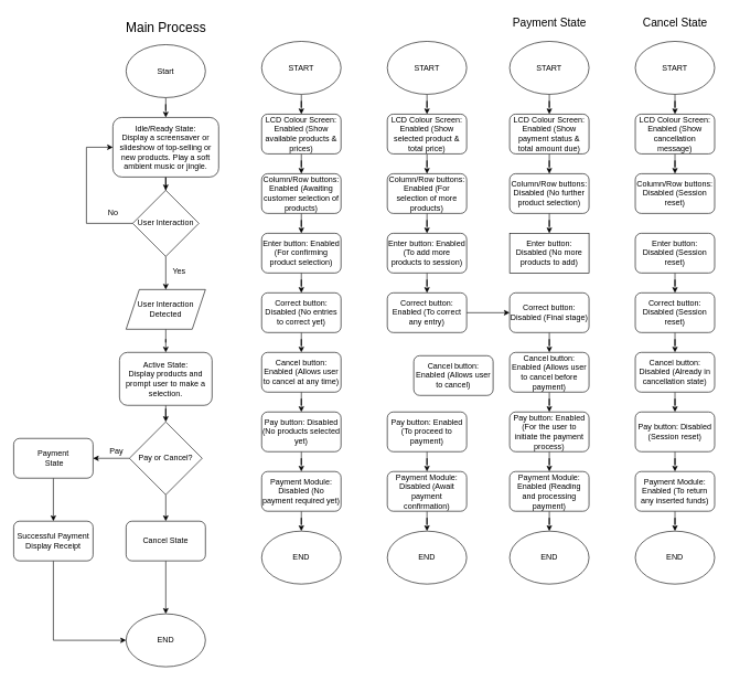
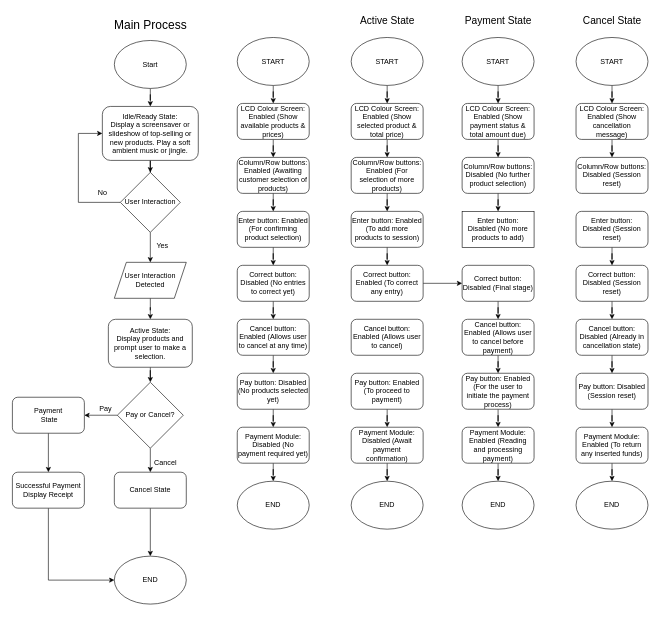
  <mxCell id="0" />
  <mxCell id="1" parent="0" />
  <mxCell id="2" style="edgeStyle=orthogonalEdgeStyle;rounded=0;orthogonalLoop=1;jettySize=auto;html=1;entryX=0.5;entryY=0;entryDx=0;entryDy=0;" edge="1" parent="1" source="3" target="5"><mxGeometry relative="1" as="geometry" /></mxCell>
  <mxCell id="3" value="START" style="ellipse;whiteSpace=wrap;html=1;" vertex="1" parent="1"><mxGeometry x="395" y="62" width="120" height="80" as="geometry" /></mxCell>
  <mxCell id="4" style="edgeStyle=orthogonalEdgeStyle;rounded=0;orthogonalLoop=1;jettySize=auto;html=1;entryX=0.5;entryY=0;entryDx=0;entryDy=0;" edge="1" parent="1" source="5" target="7"><mxGeometry relative="1" as="geometry" /></mxCell>
  <mxCell id="5" value="LCD Colour Screen: Enabled (Show available products &amp;amp; prices)" style="rounded=1;whiteSpace=wrap;html=1;" vertex="1" parent="1"><mxGeometry x="395" y="172" width="120" height="60" as="geometry" /></mxCell>
  <mxCell id="6" style="edgeStyle=orthogonalEdgeStyle;rounded=0;orthogonalLoop=1;jettySize=auto;html=1;entryX=0.5;entryY=0;entryDx=0;entryDy=0;" edge="1" parent="1" source="7" target="9"><mxGeometry relative="1" as="geometry" /></mxCell>
  <mxCell id="7" value="Column/Row buttons: Enabled (Awaiting customer selection of products)" style="rounded=1;whiteSpace=wrap;html=1;" vertex="1" parent="1"><mxGeometry x="395" y="262" width="120" height="60" as="geometry" /></mxCell>
  <mxCell id="8" style="edgeStyle=orthogonalEdgeStyle;rounded=0;orthogonalLoop=1;jettySize=auto;html=1;entryX=0.5;entryY=0;entryDx=0;entryDy=0;" edge="1" parent="1" source="9" target="11"><mxGeometry relative="1" as="geometry" /></mxCell>
  <mxCell id="9" value="Enter button: Enabled (For confirming product selection)" style="rounded=1;whiteSpace=wrap;html=1;" vertex="1" parent="1"><mxGeometry x="395" y="352" width="120" height="60" as="geometry" /></mxCell>
  <mxCell id="10" style="edgeStyle=orthogonalEdgeStyle;rounded=0;orthogonalLoop=1;jettySize=auto;html=1;entryX=0.5;entryY=0;entryDx=0;entryDy=0;" edge="1" parent="1" source="11" target="13"><mxGeometry relative="1" as="geometry" /></mxCell>
  <mxCell id="11" value="Correct button: Disabled (No entries to correct yet)" style="rounded=1;whiteSpace=wrap;html=1;" vertex="1" parent="1"><mxGeometry x="395" y="442" width="120" height="60" as="geometry" /></mxCell>
  <mxCell id="12" style="edgeStyle=orthogonalEdgeStyle;rounded=0;orthogonalLoop=1;jettySize=auto;html=1;entryX=0.5;entryY=0;entryDx=0;entryDy=0;" edge="1" parent="1" source="13" target="15"><mxGeometry relative="1" as="geometry" /></mxCell>
  <mxCell id="13" value="Cancel button: Enabled (Allows user to cancel at any time)" style="rounded=1;whiteSpace=wrap;html=1;" vertex="1" parent="1"><mxGeometry x="395" y="532" width="120" height="60" as="geometry" /></mxCell>
  <mxCell id="14" style="edgeStyle=orthogonalEdgeStyle;rounded=0;orthogonalLoop=1;jettySize=auto;html=1;entryX=0.5;entryY=0;entryDx=0;entryDy=0;" edge="1" parent="1" source="15" target="17"><mxGeometry relative="1" as="geometry" /></mxCell>
  <mxCell id="15" value="Pay button: Disabled (No products selected yet)" style="rounded=1;whiteSpace=wrap;html=1;" vertex="1" parent="1"><mxGeometry x="395" y="622" width="120" height="60" as="geometry" /></mxCell>
  <mxCell id="16" style="edgeStyle=orthogonalEdgeStyle;rounded=0;orthogonalLoop=1;jettySize=auto;html=1;entryX=0.5;entryY=0;entryDx=0;entryDy=0;" edge="1" parent="1" source="17" target="18"><mxGeometry relative="1" as="geometry" /></mxCell>
  <mxCell id="17" value="Payment Module: Disabled (No payment required yet)" style="rounded=1;whiteSpace=wrap;html=1;" vertex="1" parent="1"><mxGeometry x="395" y="712" width="120" height="60" as="geometry" /></mxCell>
  <mxCell id="18" value="END" style="ellipse;whiteSpace=wrap;html=1;" vertex="1" parent="1"><mxGeometry x="395" y="802" width="120" height="80" as="geometry" /></mxCell>
  <mxCell id="19" style="edgeStyle=orthogonalEdgeStyle;rounded=0;orthogonalLoop=1;jettySize=auto;html=1;entryX=0.5;entryY=0;entryDx=0;entryDy=0;" edge="1" parent="1" source="20" target="22"><mxGeometry relative="1" as="geometry" /></mxCell>
  <mxCell id="20" value="START" style="ellipse;whiteSpace=wrap;html=1;" vertex="1" parent="1"><mxGeometry x="585" y="62" width="120" height="80" as="geometry" /></mxCell>
  <mxCell id="21" style="edgeStyle=orthogonalEdgeStyle;rounded=0;orthogonalLoop=1;jettySize=auto;html=1;entryX=0.5;entryY=0;entryDx=0;entryDy=0;" edge="1" parent="1" source="22" target="24"><mxGeometry relative="1" as="geometry" /></mxCell>
  <mxCell id="22" value="LCD Colour Screen: Enabled (Show selected product &amp;amp; total price)" style="rounded=1;whiteSpace=wrap;html=1;" vertex="1" parent="1"><mxGeometry x="585" y="172" width="120" height="60" as="geometry" /></mxCell>
  <mxCell id="23" style="edgeStyle=orthogonalEdgeStyle;rounded=0;orthogonalLoop=1;jettySize=auto;html=1;entryX=0.5;entryY=0;entryDx=0;entryDy=0;" edge="1" parent="1" source="24" target="26"><mxGeometry relative="1" as="geometry" /></mxCell>
  <mxCell id="24" value="Column/Row buttons: Enabled (For selection of more products)" style="rounded=1;whiteSpace=wrap;html=1;" vertex="1" parent="1"><mxGeometry x="585" y="262" width="120" height="60" as="geometry" /></mxCell>
  <mxCell id="25" style="edgeStyle=orthogonalEdgeStyle;rounded=0;orthogonalLoop=1;jettySize=auto;html=1;entryX=0.5;entryY=0;entryDx=0;entryDy=0;" edge="1" parent="1" source="26" target="28"><mxGeometry relative="1" as="geometry" /></mxCell>
  <mxCell id="26" value="Enter button: Enabled (To add more products to session)" style="rounded=1;whiteSpace=wrap;html=1;" vertex="1" parent="1"><mxGeometry x="585" y="352" width="120" height="60" as="geometry" /></mxCell>
  <mxCell id="27" style="edgeStyle=orthogonalEdgeStyle;rounded=0;orthogonalLoop=1;jettySize=auto;html=1;" edge="1" parent="1" source="28" target="44"><mxGeometry relative="1" as="geometry" /></mxCell>
  <mxCell id="28" value="Correct button: Enabled (To correct any entry)" style="rounded=1;whiteSpace=wrap;html=1;" vertex="1" parent="1"><mxGeometry x="585" y="442" width="120" height="60" as="geometry" /></mxCell>
- <mxCell id="29" value="Cancel button: Enabled (Allows user to cancel)" style="rounded=1;whiteSpace=wrap;html=1;" vertex="1" parent="1"><mxGeometry x="625" y="537" width="120" height="60" as="geometry" /></mxCell>
+ <mxCell id="29" value="Cancel button: Enabled (Allows user to cancel)" style="rounded=1;whiteSpace=wrap;html=1;" vertex="1" parent="1"><mxGeometry x="585" y="532" width="120" height="60" as="geometry" /></mxCell>
  <mxCell id="30" style="edgeStyle=orthogonalEdgeStyle;rounded=0;orthogonalLoop=1;jettySize=auto;html=1;entryX=0.5;entryY=0;entryDx=0;entryDy=0;" edge="1" parent="1" source="31" target="33"><mxGeometry relative="1" as="geometry" /></mxCell>
  <mxCell id="31" value="Pay button: Enabled (To proceed to payment)" style="rounded=1;whiteSpace=wrap;html=1;" vertex="1" parent="1"><mxGeometry x="585" y="622" width="120" height="60" as="geometry" /></mxCell>
  <mxCell id="32" style="edgeStyle=orthogonalEdgeStyle;rounded=0;orthogonalLoop=1;jettySize=auto;html=1;entryX=0.5;entryY=0;entryDx=0;entryDy=0;" edge="1" parent="1" source="33" target="34"><mxGeometry relative="1" as="geometry" /></mxCell>
  <mxCell id="33" value="Payment Module: Disabled (Await payment confirmation)" style="rounded=1;whiteSpace=wrap;html=1;" vertex="1" parent="1"><mxGeometry x="585" y="712" width="120" height="60" as="geometry" /></mxCell>
  <mxCell id="34" value="END" style="ellipse;whiteSpace=wrap;html=1;" vertex="1" parent="1"><mxGeometry x="585" y="802" width="120" height="80" as="geometry" /></mxCell>
+ <mxCell id="35" value="Active State" style="text;html=1;align=center;verticalAlign=middle;resizable=0;points=[];autosize=1;strokeColor=none;fillColor=none;fontSize=17;" vertex="1" parent="1"><mxGeometry x="590" y="20" width="110" height="30" as="geometry" /></mxCell>
  <mxCell id="36" style="edgeStyle=orthogonalEdgeStyle;rounded=0;orthogonalLoop=1;jettySize=auto;html=1;entryX=0.5;entryY=0;entryDx=0;entryDy=0;" edge="1" parent="1" source="37" target="39"><mxGeometry relative="1" as="geometry" /></mxCell>
  <mxCell id="37" value="START" style="ellipse;whiteSpace=wrap;html=1;" vertex="1" parent="1"><mxGeometry x="770" y="62" width="120" height="80" as="geometry" /></mxCell>
  <mxCell id="38" style="edgeStyle=orthogonalEdgeStyle;rounded=0;orthogonalLoop=1;jettySize=auto;html=1;entryX=0.5;entryY=0;entryDx=0;entryDy=0;" edge="1" parent="1" source="39" target="41"><mxGeometry relative="1" as="geometry" /></mxCell>
  <mxCell id="39" value="LCD Colour Screen: Enabled (Show payment status &amp;amp; total amount due)" style="rounded=1;whiteSpace=wrap;html=1;" vertex="1" parent="1"><mxGeometry x="770" y="172" width="120" height="60" as="geometry" /></mxCell>
  <mxCell id="40" style="edgeStyle=orthogonalEdgeStyle;rounded=0;orthogonalLoop=1;jettySize=auto;html=1;entryX=0.5;entryY=0;entryDx=0;entryDy=0;" edge="1" parent="1" source="41" target="42"><mxGeometry relative="1" as="geometry" /></mxCell>
  <mxCell id="41" value="Column/Row buttons: Disabled (No further product selection)" style="rounded=1;whiteSpace=wrap;html=1;" vertex="1" parent="1"><mxGeometry x="770" y="262" width="120" height="60" as="geometry" /></mxCell>
  <mxCell id="42" value="Enter button: Disabled (No more products to add)" style="whiteSpace=wrap;html=1;rounded=0;" vertex="1" parent="1"><mxGeometry x="770" y="352" width="120" height="60" as="geometry" /></mxCell>
  <mxCell id="43" style="edgeStyle=orthogonalEdgeStyle;rounded=0;orthogonalLoop=1;jettySize=auto;html=1;entryX=0.5;entryY=0;entryDx=0;entryDy=0;" edge="1" parent="1" source="44" target="46"><mxGeometry relative="1" as="geometry" /></mxCell>
  <mxCell id="44" value="Correct button: Disabled (Final stage)" style="rounded=1;whiteSpace=wrap;html=1;" vertex="1" parent="1"><mxGeometry x="770" y="442" width="120" height="60" as="geometry" /></mxCell>
  <mxCell id="45" style="edgeStyle=orthogonalEdgeStyle;rounded=0;orthogonalLoop=1;jettySize=auto;html=1;entryX=0.5;entryY=0;entryDx=0;entryDy=0;" edge="1" parent="1" source="46" target="48"><mxGeometry relative="1" as="geometry" /></mxCell>
  <mxCell id="46" value="Cancel button: Enabled (Allows user to cancel before payment)" style="rounded=1;whiteSpace=wrap;html=1;" vertex="1" parent="1"><mxGeometry x="770" y="532" width="120" height="60" as="geometry" /></mxCell>
  <mxCell id="47" style="edgeStyle=orthogonalEdgeStyle;rounded=0;orthogonalLoop=1;jettySize=auto;html=1;entryX=0.5;entryY=0;entryDx=0;entryDy=0;" edge="1" parent="1" source="48" target="50"><mxGeometry relative="1" as="geometry" /></mxCell>
  <mxCell id="48" value="Pay button: Enabled (For the user to initiate the payment process)" style="rounded=1;whiteSpace=wrap;html=1;" vertex="1" parent="1"><mxGeometry x="770" y="622" width="120" height="60" as="geometry" /></mxCell>
  <mxCell id="49" style="edgeStyle=orthogonalEdgeStyle;rounded=0;orthogonalLoop=1;jettySize=auto;html=1;entryX=0.5;entryY=0;entryDx=0;entryDy=0;" edge="1" parent="1" source="50" target="51"><mxGeometry relative="1" as="geometry" /></mxCell>
  <mxCell id="50" value="Payment Module: Enabled (Reading and processing payment)" style="rounded=1;whiteSpace=wrap;html=1;" vertex="1" parent="1"><mxGeometry x="770" y="712" width="120" height="60" as="geometry" /></mxCell>
  <mxCell id="51" value="END" style="ellipse;whiteSpace=wrap;html=1;" vertex="1" parent="1"><mxGeometry x="770" y="802" width="120" height="80" as="geometry" /></mxCell>
  <mxCell id="52" value="Payment State" style="text;html=1;align=center;verticalAlign=middle;resizable=0;points=[];autosize=1;strokeColor=none;fillColor=none;fontSize=17;" vertex="1" parent="1"><mxGeometry x="760" y="20" width="140" height="30" as="geometry" /></mxCell>
  <mxCell id="53" style="edgeStyle=orthogonalEdgeStyle;rounded=0;orthogonalLoop=1;jettySize=auto;html=1;entryX=0.5;entryY=0;entryDx=0;entryDy=0;" edge="1" parent="1" source="54" target="56"><mxGeometry relative="1" as="geometry" /></mxCell>
  <mxCell id="54" value="START" style="ellipse;whiteSpace=wrap;html=1;" vertex="1" parent="1"><mxGeometry x="960" y="62" width="120" height="80" as="geometry" /></mxCell>
  <mxCell id="55" style="edgeStyle=orthogonalEdgeStyle;rounded=0;orthogonalLoop=1;jettySize=auto;html=1;entryX=0.5;entryY=0;entryDx=0;entryDy=0;" edge="1" parent="1" source="56" target="57"><mxGeometry relative="1" as="geometry" /></mxCell>
  <mxCell id="56" value="LCD Colour Screen: Enabled (Show cancellation message)" style="rounded=1;whiteSpace=wrap;html=1;" vertex="1" parent="1"><mxGeometry x="960" y="172" width="120" height="60" as="geometry" /></mxCell>
  <mxCell id="57" value="Column/Row buttons: Disabled (Session reset)" style="rounded=1;whiteSpace=wrap;html=1;" vertex="1" parent="1"><mxGeometry x="960" y="262" width="120" height="60" as="geometry" /></mxCell>
  <mxCell id="58" style="edgeStyle=orthogonalEdgeStyle;rounded=0;orthogonalLoop=1;jettySize=auto;html=1;entryX=0.5;entryY=0;entryDx=0;entryDy=0;" edge="1" parent="1" source="59" target="61"><mxGeometry relative="1" as="geometry" /></mxCell>
  <mxCell id="59" value="Enter button: Disabled (Session reset)" style="rounded=1;whiteSpace=wrap;html=1;" vertex="1" parent="1"><mxGeometry x="960" y="352" width="120" height="60" as="geometry" /></mxCell>
  <mxCell id="60" style="edgeStyle=orthogonalEdgeStyle;rounded=0;orthogonalLoop=1;jettySize=auto;html=1;entryX=0.5;entryY=0;entryDx=0;entryDy=0;" edge="1" parent="1" source="61" target="63"><mxGeometry relative="1" as="geometry" /></mxCell>
  <mxCell id="61" value="Correct button: Disabled (Session reset)" style="rounded=1;whiteSpace=wrap;html=1;" vertex="1" parent="1"><mxGeometry x="960" y="442" width="120" height="60" as="geometry" /></mxCell>
  <mxCell id="62" style="edgeStyle=orthogonalEdgeStyle;rounded=0;orthogonalLoop=1;jettySize=auto;html=1;entryX=0.5;entryY=0;entryDx=0;entryDy=0;" edge="1" parent="1" source="63" target="65"><mxGeometry relative="1" as="geometry" /></mxCell>
  <mxCell id="63" value="Cancel button: Disabled (Already in cancellation state)" style="rounded=1;whiteSpace=wrap;html=1;" vertex="1" parent="1"><mxGeometry x="960" y="532" width="120" height="60" as="geometry" /></mxCell>
  <mxCell id="64" style="edgeStyle=orthogonalEdgeStyle;rounded=0;orthogonalLoop=1;jettySize=auto;html=1;entryX=0.5;entryY=0;entryDx=0;entryDy=0;" edge="1" parent="1" source="65" target="67"><mxGeometry relative="1" as="geometry" /></mxCell>
  <mxCell id="65" value="Pay button: Disabled (Session reset)" style="rounded=1;whiteSpace=wrap;html=1;" vertex="1" parent="1"><mxGeometry x="960" y="622" width="120" height="60" as="geometry" /></mxCell>
  <mxCell id="66" style="edgeStyle=orthogonalEdgeStyle;rounded=0;orthogonalLoop=1;jettySize=auto;html=1;entryX=0.5;entryY=0;entryDx=0;entryDy=0;" edge="1" parent="1" source="67" target="68"><mxGeometry relative="1" as="geometry" /></mxCell>
  <mxCell id="67" value="Payment Module: Enabled (To return any inserted funds)" style="rounded=1;whiteSpace=wrap;html=1;" vertex="1" parent="1"><mxGeometry x="960" y="712" width="120" height="60" as="geometry" /></mxCell>
  <mxCell id="68" value="END" style="ellipse;whiteSpace=wrap;html=1;" vertex="1" parent="1"><mxGeometry x="960" y="802" width="120" height="80" as="geometry" /></mxCell>
  <mxCell id="69" value="Cancel State" style="text;html=1;align=center;verticalAlign=middle;resizable=0;points=[];autosize=1;strokeColor=none;fillColor=none;fontSize=17;" vertex="1" parent="1"><mxGeometry x="960" y="20" width="120" height="30" as="geometry" /></mxCell>
  <mxCell id="70" style="edgeStyle=orthogonalEdgeStyle;rounded=0;orthogonalLoop=1;jettySize=auto;html=1;entryX=0.5;entryY=0;entryDx=0;entryDy=0;" edge="1" parent="1" source="71" target="74"><mxGeometry relative="1" as="geometry" /></mxCell>
  <mxCell id="71" value="Start" style="ellipse;whiteSpace=wrap;html=1;" vertex="1" parent="1"><mxGeometry x="190" y="67" width="120" height="80" as="geometry" /></mxCell>
  <mxCell id="72" value="Main Process" style="text;html=1;align=center;verticalAlign=middle;resizable=0;points=[];autosize=1;strokeColor=none;fillColor=none;fontSize=20;" vertex="1" parent="1"><mxGeometry x="180" y="20" width="140" height="40" as="geometry" /></mxCell>
  <mxCell id="73" style="edgeStyle=orthogonalEdgeStyle;rounded=0;orthogonalLoop=1;jettySize=auto;html=1;entryX=0.5;entryY=0;entryDx=0;entryDy=0;" edge="1" parent="1" source="74" target="81"><mxGeometry relative="1" as="geometry" /></mxCell>
  <mxCell id="74" value="Idle/Ready State:&lt;br&gt;Display a screensaver or slideshow of top-selling or new products.&amp;nbsp;Play a soft ambient music or jingle." style="rounded=1;whiteSpace=wrap;html=1;" vertex="1" parent="1"><mxGeometry x="170" y="177" width="160" height="90" as="geometry" /></mxCell>
  <mxCell id="75" style="edgeStyle=orthogonalEdgeStyle;rounded=0;orthogonalLoop=1;jettySize=auto;html=1;entryX=0.5;entryY=0;entryDx=0;entryDy=0;" edge="1" parent="1" source="76" target="78"><mxGeometry relative="1" as="geometry" /></mxCell>
  <mxCell id="76" value="User Interaction Detected" style="shape=parallelogram;perimeter=parallelogramPerimeter;whiteSpace=wrap;html=1;fixedSize=1;" vertex="1" parent="1"><mxGeometry x="190" y="437" width="120" height="60" as="geometry" /></mxCell>
  <mxCell id="77" style="edgeStyle=orthogonalEdgeStyle;rounded=0;orthogonalLoop=1;jettySize=auto;html=1;entryX=0.5;entryY=0;entryDx=0;entryDy=0;" edge="1" parent="1" source="78" target="86"><mxGeometry relative="1" as="geometry" /></mxCell>
  <mxCell id="78" value="Active State:&lt;br&gt;Display products and prompt user to make a selection." style="rounded=1;whiteSpace=wrap;html=1;" vertex="1" parent="1"><mxGeometry x="180" y="532" width="140" height="80" as="geometry" /></mxCell>
  <mxCell id="79" style="edgeStyle=orthogonalEdgeStyle;rounded=0;orthogonalLoop=1;jettySize=auto;html=1;entryX=0.5;entryY=0;entryDx=0;entryDy=0;" edge="1" parent="1" source="81" target="76"><mxGeometry relative="1" as="geometry" /></mxCell>
  <mxCell id="80" style="edgeStyle=orthogonalEdgeStyle;rounded=0;orthogonalLoop=1;jettySize=auto;html=1;entryX=0;entryY=0.5;entryDx=0;entryDy=0;" edge="1" parent="1" source="81" target="74"><mxGeometry relative="1" as="geometry"><Array as="points"><mxPoint x="130" y="337" /><mxPoint x="130" y="222" /></Array></mxGeometry></mxCell>
  <mxCell id="81" value="User Interaction" style="rhombus;whiteSpace=wrap;html=1;" vertex="1" parent="1"><mxGeometry x="200" y="287" width="100" height="100" as="geometry" /></mxCell>
  <mxCell id="82" value="Yes" style="text;html=1;align=center;verticalAlign=middle;resizable=0;points=[];autosize=1;strokeColor=none;fillColor=none;" vertex="1" parent="1"><mxGeometry x="250" y="395" width="40" height="30" as="geometry" /></mxCell>
  <mxCell id="83" value="No" style="text;html=1;align=center;verticalAlign=middle;resizable=0;points=[];autosize=1;strokeColor=none;fillColor=none;" vertex="1" parent="1"><mxGeometry x="150" y="307" width="40" height="30" as="geometry" /></mxCell>
  <mxCell id="84" style="edgeStyle=orthogonalEdgeStyle;rounded=0;orthogonalLoop=1;jettySize=auto;html=1;entryX=0.5;entryY=0;entryDx=0;entryDy=0;" edge="1" parent="1" source="86" target="88"><mxGeometry relative="1" as="geometry" /></mxCell>
  <mxCell id="85" style="edgeStyle=orthogonalEdgeStyle;rounded=0;orthogonalLoop=1;jettySize=auto;html=1;entryX=1;entryY=0.5;entryDx=0;entryDy=0;" edge="1" parent="1" source="86" target="92"><mxGeometry relative="1" as="geometry" /></mxCell>
  <mxCell id="86" value="Pay or Cancel?" style="rhombus;whiteSpace=wrap;html=1;" vertex="1" parent="1"><mxGeometry x="195" y="637" width="110" height="110" as="geometry" /></mxCell>
  <mxCell id="87" style="edgeStyle=orthogonalEdgeStyle;rounded=0;orthogonalLoop=1;jettySize=auto;html=1;entryX=0.5;entryY=0;entryDx=0;entryDy=0;" edge="1" parent="1" source="88" target="90"><mxGeometry relative="1" as="geometry" /></mxCell>
  <mxCell id="88" value="Cancel&amp;nbsp;State" style="rounded=1;whiteSpace=wrap;html=1;" vertex="1" parent="1"><mxGeometry x="190" y="787" width="120" height="60" as="geometry" /></mxCell>
  <mxCell id="89" value="Pay" style="text;html=1;align=center;verticalAlign=middle;resizable=0;points=[];autosize=1;strokeColor=none;fillColor=none;" vertex="1" parent="1"><mxGeometry x="155" y="667" width="40" height="30" as="geometry" /></mxCell>
  <mxCell id="90" value="END" style="ellipse;whiteSpace=wrap;html=1;" vertex="1" parent="1"><mxGeometry x="190" y="927" width="120" height="80" as="geometry" /></mxCell>
  <mxCell id="91" style="edgeStyle=orthogonalEdgeStyle;rounded=0;orthogonalLoop=1;jettySize=auto;html=1;entryX=0.5;entryY=0;entryDx=0;entryDy=0;" edge="1" parent="1" source="92" target="95"><mxGeometry relative="1" as="geometry" /></mxCell>
  <mxCell id="92" value="Payment&lt;br&gt;&amp;nbsp;State" style="rounded=1;whiteSpace=wrap;html=1;" vertex="1" parent="1"><mxGeometry x="20" y="662" width="120" height="60" as="geometry" /></mxCell>
+ <mxCell id="93" value="Cancel" style="text;html=1;align=center;verticalAlign=middle;resizable=0;points=[];autosize=1;strokeColor=none;fillColor=none;" vertex="1" parent="1"><mxGeometry x="245" y="757" width="60" height="30" as="geometry" /></mxCell>
  <mxCell id="94" style="edgeStyle=orthogonalEdgeStyle;rounded=0;orthogonalLoop=1;jettySize=auto;html=1;entryX=0;entryY=0.5;entryDx=0;entryDy=0;" edge="1" parent="1" source="95" target="90"><mxGeometry relative="1" as="geometry"><Array as="points"><mxPoint x="80" y="967" /></Array></mxGeometry></mxCell>
  <mxCell id="95" value="Successful Payment&lt;br&gt;Display Receipt" style="rounded=1;whiteSpace=wrap;html=1;" vertex="1" parent="1"><mxGeometry x="20" y="787" width="120" height="60" as="geometry" /></mxCell>
